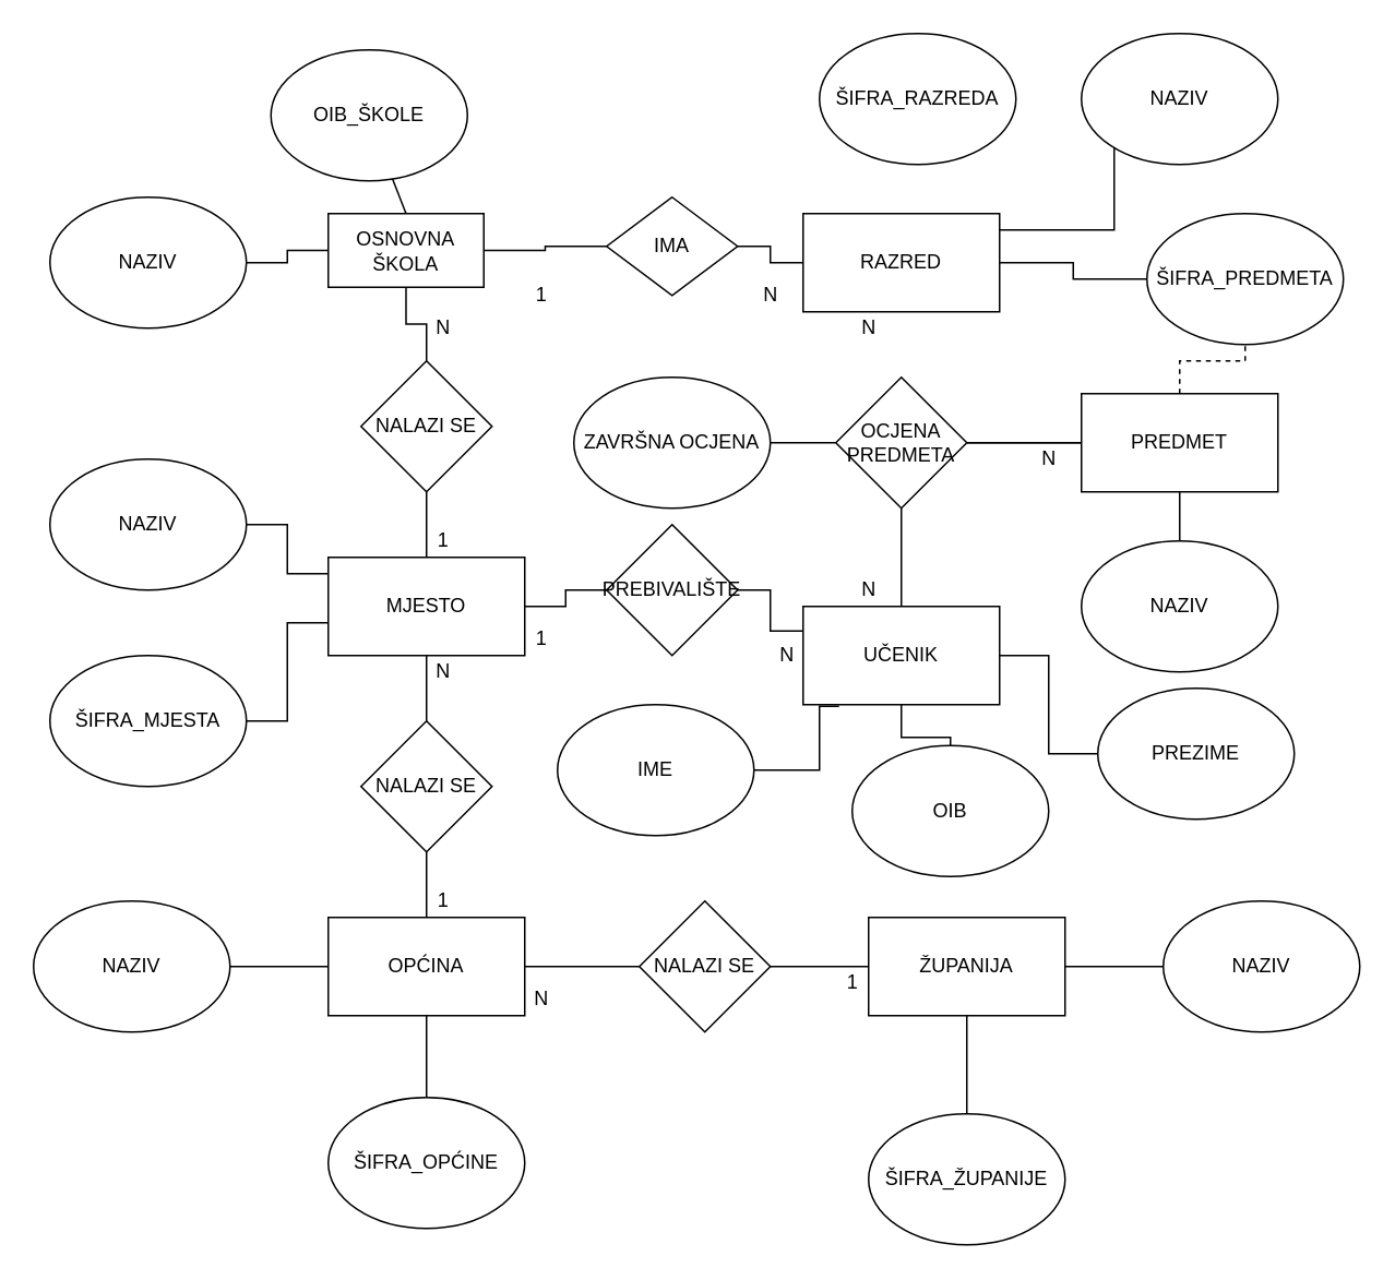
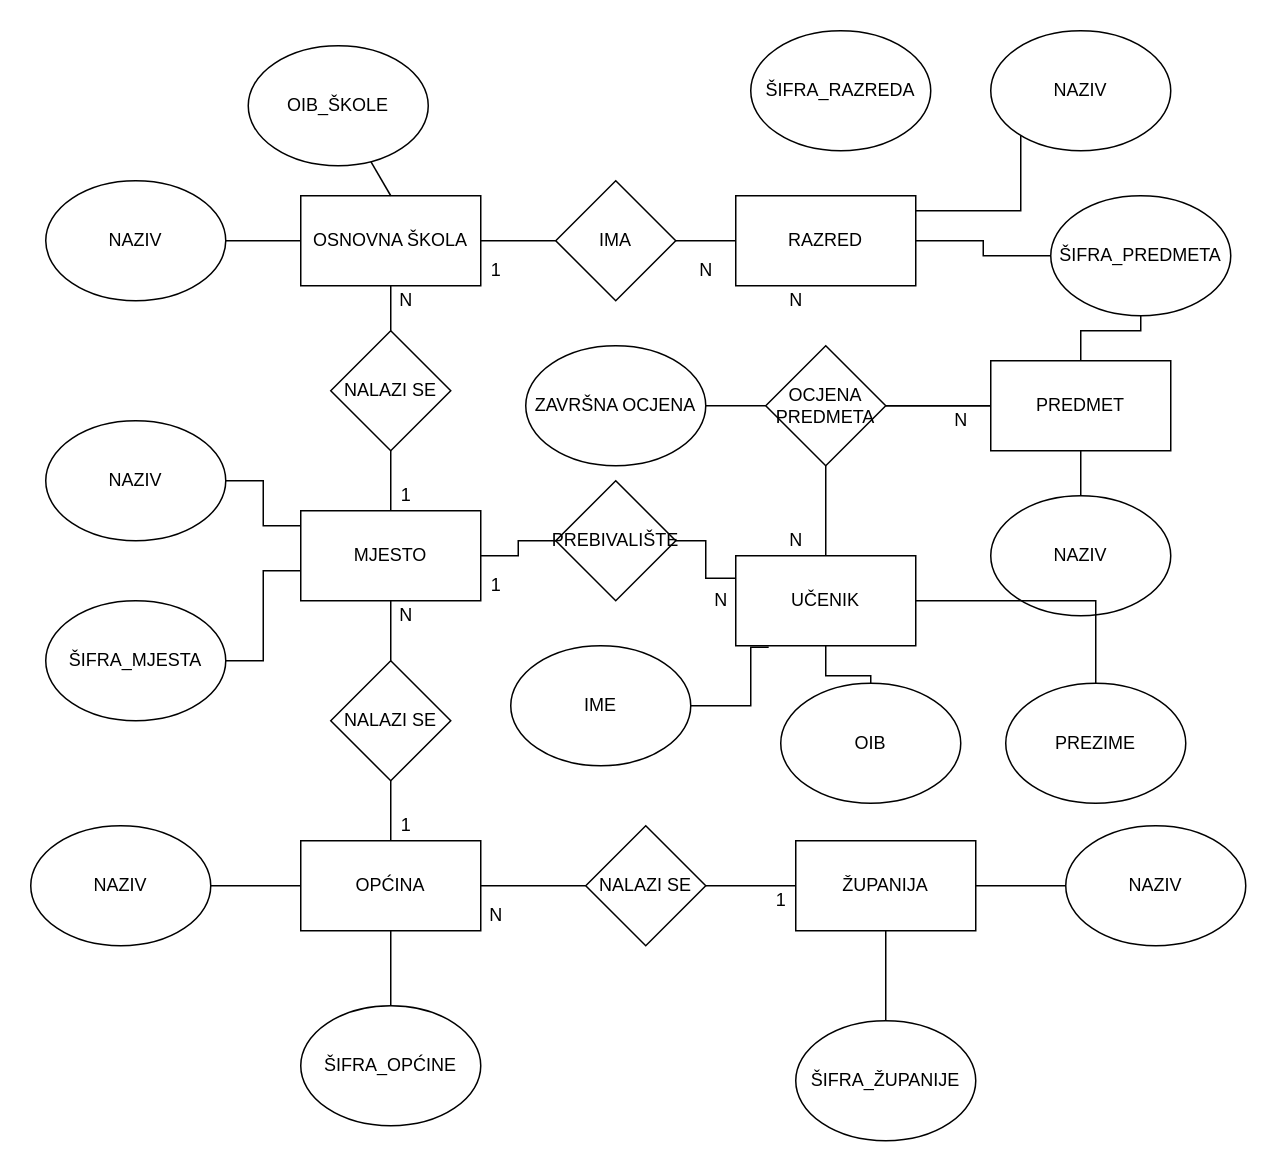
  <mxCell id="0" />
  <mxCell id="1" parent="0" />
  <mxCell id="2" value="" style="edgeStyle=orthogonalEdgeStyle;rounded=0;orthogonalLoop=1;jettySize=auto;html=1;strokeWidth=1;endArrow=none;endFill=0;" edge="1" parent="1" source="5" target="8"><mxGeometry relative="1" as="geometry" /></mxCell>
  <mxCell id="3" value="" style="edgeStyle=orthogonalEdgeStyle;rounded=0;orthogonalLoop=1;jettySize=auto;html=1;endArrow=none;endFill=0;strokeWidth=1;" edge="1" parent="1" source="5" target="10"><mxGeometry relative="1" as="geometry" /></mxCell>
  <mxCell id="4" value="" style="edgeStyle=orthogonalEdgeStyle;rounded=0;orthogonalLoop=1;jettySize=auto;html=1;endArrow=none;endFill=0;strokeWidth=1;" edge="1" parent="1" source="5" target="19"><mxGeometry relative="1" as="geometry" /></mxCell>
- <mxCell id="5" value="OSNOVNA ŠKOLA" style="rounded=0;whiteSpace=wrap;html=1;" vertex="1" parent="1"><mxGeometry x="200" y="130" width="95" height="45" as="geometry" /></mxCell>
+ <mxCell id="5" value="OSNOVNA ŠKOLA" style="rounded=0;whiteSpace=wrap;html=1;" vertex="1" parent="1"><mxGeometry x="200" y="130" width="120" height="60" as="geometry" /></mxCell>
  <mxCell id="6" value="OIB_ŠKOLE" style="ellipse;whiteSpace=wrap;html=1;" vertex="1" parent="1"><mxGeometry x="165" y="30" width="120" height="80" as="geometry" /></mxCell>
  <mxCell id="7" value="" style="endArrow=none;html=1;rounded=0;exitX=0.5;exitY=0;exitDx=0;exitDy=0;" edge="1" parent="1" source="5" target="6"><mxGeometry width="50" height="50" relative="1" as="geometry"><mxPoint x="340" y="310" as="sourcePoint" /><mxPoint x="390" y="260" as="targetPoint" /></mxGeometry></mxCell>
  <mxCell id="8" value="NAZIV" style="ellipse;whiteSpace=wrap;html=1;" vertex="1" parent="1"><mxGeometry x="30" y="120" width="120" height="80" as="geometry" /></mxCell>
  <mxCell id="9" value="" style="edgeStyle=orthogonalEdgeStyle;rounded=0;orthogonalLoop=1;jettySize=auto;html=1;endArrow=none;endFill=0;strokeWidth=1;" edge="1" parent="1" source="10" target="13"><mxGeometry relative="1" as="geometry" /></mxCell>
- <mxCell id="10" value="IMA" style="rhombus;whiteSpace=wrap;html=1;" vertex="1" parent="1"><mxGeometry x="370" y="120" width="80" height="60" as="geometry" /></mxCell>
+ <mxCell id="10" value="IMA" style="rhombus;whiteSpace=wrap;html=1;" vertex="1" parent="1"><mxGeometry x="370" y="120" width="80" height="80" as="geometry" /></mxCell>
  <mxCell id="11" value="" style="edgeStyle=orthogonalEdgeStyle;rounded=0;orthogonalLoop=1;jettySize=auto;html=1;endArrow=none;endFill=0;strokeWidth=1;" edge="1" parent="1" source="13" target="54"><mxGeometry relative="1" as="geometry" /></mxCell>
  <mxCell id="12" style="edgeStyle=orthogonalEdgeStyle;rounded=0;orthogonalLoop=1;jettySize=auto;html=1;endArrow=none;endFill=0;strokeWidth=1;" edge="1" parent="1" source="13" target="15"><mxGeometry relative="1" as="geometry"><Array as="points"><mxPoint x="680" y="140" /></Array></mxGeometry></mxCell>
  <mxCell id="13" value="RAZRED" style="rounded=0;whiteSpace=wrap;html=1;" vertex="1" parent="1"><mxGeometry x="490" y="130" width="120" height="60" as="geometry" /></mxCell>
  <mxCell id="14" value="ŠIFRA_RAZREDA" style="ellipse;whiteSpace=wrap;html=1;" vertex="1" parent="1"><mxGeometry x="500" y="20" width="120" height="80" as="geometry" /></mxCell>
  <mxCell id="15" value="NAZIV" style="ellipse;whiteSpace=wrap;html=1;" vertex="1" parent="1"><mxGeometry x="660" y="20" width="120" height="80" as="geometry" /></mxCell>
  <mxCell id="16" value="N" style="text;html=1;align=center;verticalAlign=middle;resizable=0;points=[];autosize=1;strokeColor=none;fillColor=none;" vertex="1" parent="1"><mxGeometry x="460" y="170" width="20" height="20" as="geometry" /></mxCell>
  <mxCell id="17" value="1" style="text;html=1;align=center;verticalAlign=middle;resizable=0;points=[];autosize=1;strokeColor=none;fillColor=none;" vertex="1" parent="1"><mxGeometry x="320" y="170" width="20" height="20" as="geometry" /></mxCell>
  <mxCell id="18" value="" style="edgeStyle=orthogonalEdgeStyle;rounded=0;orthogonalLoop=1;jettySize=auto;html=1;endArrow=none;endFill=0;strokeWidth=1;" edge="1" parent="1" source="19" target="24"><mxGeometry relative="1" as="geometry" /></mxCell>
  <mxCell id="19" value="NALAZI SE" style="rhombus;whiteSpace=wrap;html=1;" vertex="1" parent="1"><mxGeometry x="220" y="220" width="80" height="80" as="geometry" /></mxCell>
  <mxCell id="20" value="N" style="text;html=1;align=center;verticalAlign=middle;resizable=0;points=[];autosize=1;strokeColor=none;fillColor=none;" vertex="1" parent="1"><mxGeometry x="260" y="190" width="20" height="20" as="geometry" /></mxCell>
  <mxCell id="21" value="" style="edgeStyle=orthogonalEdgeStyle;rounded=0;orthogonalLoop=1;jettySize=auto;html=1;endArrow=none;endFill=0;strokeWidth=1;" edge="1" parent="1" source="24" target="26"><mxGeometry relative="1" as="geometry" /></mxCell>
  <mxCell id="22" style="edgeStyle=orthogonalEdgeStyle;rounded=0;orthogonalLoop=1;jettySize=auto;html=1;endArrow=none;endFill=0;strokeWidth=1;" edge="1" parent="1" source="24" target="28"><mxGeometry relative="1" as="geometry"><Array as="points"><mxPoint x="175" y="350" /><mxPoint x="175" y="320" /></Array></mxGeometry></mxCell>
  <mxCell id="23" style="edgeStyle=orthogonalEdgeStyle;rounded=0;orthogonalLoop=1;jettySize=auto;html=1;endArrow=none;endFill=0;strokeWidth=1;" edge="1" parent="1" source="24" target="29"><mxGeometry relative="1" as="geometry"><Array as="points"><mxPoint x="175" y="380" /><mxPoint x="175" y="440" /></Array></mxGeometry></mxCell>
  <mxCell id="24" value="MJESTO" style="rounded=0;whiteSpace=wrap;html=1;" vertex="1" parent="1"><mxGeometry x="200" y="340" width="120" height="60" as="geometry" /></mxCell>
  <mxCell id="25" value="" style="edgeStyle=orthogonalEdgeStyle;rounded=0;orthogonalLoop=1;jettySize=auto;html=1;endArrow=none;endFill=0;strokeWidth=1;" edge="1" parent="1" source="26" target="34"><mxGeometry relative="1" as="geometry" /></mxCell>
  <mxCell id="26" value="NALAZI SE" style="rhombus;whiteSpace=wrap;html=1;" vertex="1" parent="1"><mxGeometry x="220" y="440" width="80" height="80" as="geometry" /></mxCell>
  <mxCell id="27" value="1" style="text;html=1;align=center;verticalAlign=middle;resizable=0;points=[];autosize=1;strokeColor=none;fillColor=none;" vertex="1" parent="1"><mxGeometry x="260" y="320" width="20" height="20" as="geometry" /></mxCell>
  <mxCell id="28" value="NAZIV" style="ellipse;whiteSpace=wrap;html=1;" vertex="1" parent="1"><mxGeometry x="30" y="280" width="120" height="80" as="geometry" /></mxCell>
  <mxCell id="29" value="ŠIFRA_MJESTA" style="ellipse;whiteSpace=wrap;html=1;" vertex="1" parent="1"><mxGeometry x="30" y="400" width="120" height="80" as="geometry" /></mxCell>
  <mxCell id="30" value="N" style="text;html=1;align=center;verticalAlign=middle;resizable=0;points=[];autosize=1;strokeColor=none;fillColor=none;" vertex="1" parent="1"><mxGeometry x="260" y="400" width="20" height="20" as="geometry" /></mxCell>
  <mxCell id="31" value="" style="edgeStyle=orthogonalEdgeStyle;rounded=0;orthogonalLoop=1;jettySize=auto;html=1;endArrow=none;endFill=0;strokeWidth=1;" edge="1" parent="1" source="34" target="37"><mxGeometry relative="1" as="geometry" /></mxCell>
  <mxCell id="32" value="" style="edgeStyle=orthogonalEdgeStyle;rounded=0;orthogonalLoop=1;jettySize=auto;html=1;endArrow=none;endFill=0;strokeWidth=1;" edge="1" parent="1" source="34" target="36"><mxGeometry relative="1" as="geometry" /></mxCell>
  <mxCell id="33" value="" style="edgeStyle=orthogonalEdgeStyle;rounded=0;orthogonalLoop=1;jettySize=auto;html=1;endArrow=none;endFill=0;strokeWidth=1;" edge="1" parent="1" source="34" target="39"><mxGeometry relative="1" as="geometry" /></mxCell>
  <mxCell id="34" value="OPĆINA" style="rounded=0;whiteSpace=wrap;html=1;" vertex="1" parent="1"><mxGeometry x="200" y="560" width="120" height="60" as="geometry" /></mxCell>
  <mxCell id="35" value="1" style="text;html=1;align=center;verticalAlign=middle;resizable=0;points=[];autosize=1;strokeColor=none;fillColor=none;" vertex="1" parent="1"><mxGeometry x="260" y="540" width="20" height="20" as="geometry" /></mxCell>
  <mxCell id="36" value="NAZIV" style="ellipse;whiteSpace=wrap;html=1;" vertex="1" parent="1"><mxGeometry x="20" y="550" width="120" height="80" as="geometry" /></mxCell>
  <mxCell id="37" value="ŠIFRA_OPĆINE" style="ellipse;whiteSpace=wrap;html=1;" vertex="1" parent="1"><mxGeometry x="200" y="670" width="120" height="80" as="geometry" /></mxCell>
  <mxCell id="38" value="" style="edgeStyle=orthogonalEdgeStyle;rounded=0;orthogonalLoop=1;jettySize=auto;html=1;endArrow=none;endFill=0;strokeWidth=1;" edge="1" parent="1" source="39" target="43"><mxGeometry relative="1" as="geometry" /></mxCell>
  <mxCell id="39" value="NALAZI SE" style="rhombus;whiteSpace=wrap;html=1;" vertex="1" parent="1"><mxGeometry x="390" y="550" width="80" height="80" as="geometry" /></mxCell>
  <mxCell id="40" value="N" style="text;html=1;align=center;verticalAlign=middle;resizable=0;points=[];autosize=1;strokeColor=none;fillColor=none;" vertex="1" parent="1"><mxGeometry x="320" y="600" width="20" height="20" as="geometry" /></mxCell>
  <mxCell id="41" value="" style="edgeStyle=orthogonalEdgeStyle;rounded=0;orthogonalLoop=1;jettySize=auto;html=1;endArrow=none;endFill=0;strokeWidth=1;" edge="1" parent="1" source="43" target="44"><mxGeometry relative="1" as="geometry" /></mxCell>
  <mxCell id="42" value="" style="edgeStyle=orthogonalEdgeStyle;rounded=0;orthogonalLoop=1;jettySize=auto;html=1;endArrow=none;endFill=0;strokeWidth=1;" edge="1" parent="1" source="43" target="46"><mxGeometry relative="1" as="geometry" /></mxCell>
  <mxCell id="43" value="ŽUPANIJA" style="rounded=0;whiteSpace=wrap;html=1;" vertex="1" parent="1"><mxGeometry x="530" y="560" width="120" height="60" as="geometry" /></mxCell>
  <mxCell id="44" value="ŠIFRA_ŽUPANIJE" style="ellipse;whiteSpace=wrap;html=1;" vertex="1" parent="1"><mxGeometry x="530" y="680" width="120" height="80" as="geometry" /></mxCell>
  <mxCell id="45" value="1" style="text;html=1;align=center;verticalAlign=middle;resizable=0;points=[];autosize=1;strokeColor=none;fillColor=none;" vertex="1" parent="1"><mxGeometry x="510" y="590" width="20" height="20" as="geometry" /></mxCell>
  <mxCell id="46" value="NAZIV" style="ellipse;whiteSpace=wrap;html=1;" vertex="1" parent="1"><mxGeometry x="710" y="550" width="120" height="80" as="geometry" /></mxCell>
  <mxCell id="47" value="OCJENA PREDMETA" style="rhombus;whiteSpace=wrap;html=1;" vertex="1" parent="1"><mxGeometry x="510" y="230" width="80" height="80" as="geometry" /></mxCell>
  <mxCell id="48" value="N" style="text;html=1;align=center;verticalAlign=middle;resizable=0;points=[];autosize=1;strokeColor=none;fillColor=none;" vertex="1" parent="1"><mxGeometry x="520" y="190" width="20" height="20" as="geometry" /></mxCell>
- <mxCell id="49" value="" style="edgeStyle=orthogonalEdgeStyle;rounded=0;orthogonalLoop=1;jettySize=auto;html=1;endArrow=none;endFill=0;strokeWidth=1;dashed=1;" edge="1" parent="1" source="53" target="54"><mxGeometry relative="1" as="geometry" /></mxCell>
+ <mxCell id="49" value="" style="edgeStyle=orthogonalEdgeStyle;rounded=0;orthogonalLoop=1;jettySize=auto;html=1;endArrow=none;endFill=0;strokeWidth=1;" edge="1" parent="1" source="53" target="54"><mxGeometry relative="1" as="geometry" /></mxCell>
  <mxCell id="50" value="" style="edgeStyle=orthogonalEdgeStyle;rounded=0;orthogonalLoop=1;jettySize=auto;html=1;endArrow=none;endFill=0;strokeWidth=1;" edge="1" parent="1" source="53" target="55"><mxGeometry relative="1" as="geometry" /></mxCell>
  <mxCell id="51" value="" style="edgeStyle=orthogonalEdgeStyle;rounded=0;orthogonalLoop=1;jettySize=auto;html=1;endArrow=none;endFill=0;strokeWidth=1;" edge="1" parent="1" source="53" target="47"><mxGeometry relative="1" as="geometry" /></mxCell>
  <mxCell id="52" value="" style="edgeStyle=orthogonalEdgeStyle;rounded=0;orthogonalLoop=1;jettySize=auto;html=1;endArrow=none;endFill=0;strokeWidth=1;" edge="1" parent="1" source="53" target="47"><mxGeometry relative="1" as="geometry" /></mxCell>
  <mxCell id="53" value="PREDMET" style="rounded=0;whiteSpace=wrap;html=1;" vertex="1" parent="1"><mxGeometry x="660" y="240" width="120" height="60" as="geometry" /></mxCell>
  <mxCell id="54" value="ŠIFRA_PREDMETA" style="ellipse;whiteSpace=wrap;html=1;" vertex="1" parent="1"><mxGeometry x="700" y="130" width="120" height="80" as="geometry" /></mxCell>
  <mxCell id="55" value="NAZIV" style="ellipse;whiteSpace=wrap;html=1;" vertex="1" parent="1"><mxGeometry x="660" y="330" width="120" height="80" as="geometry" /></mxCell>
  <mxCell id="56" value="N" style="text;html=1;align=center;verticalAlign=middle;resizable=0;points=[];autosize=1;strokeColor=none;fillColor=none;" vertex="1" parent="1"><mxGeometry x="630" y="270" width="20" height="20" as="geometry" /></mxCell>
  <mxCell id="57" value="" style="edgeStyle=orthogonalEdgeStyle;rounded=0;orthogonalLoop=1;jettySize=auto;html=1;endArrow=none;endFill=0;strokeWidth=1;" edge="1" parent="1" source="58" target="47"><mxGeometry relative="1" as="geometry" /></mxCell>
  <mxCell id="58" value="ZAVRŠNA OCJENA" style="ellipse;whiteSpace=wrap;html=1;" vertex="1" parent="1"><mxGeometry x="350" y="230" width="120" height="80" as="geometry" /></mxCell>
  <mxCell id="59" style="edgeStyle=orthogonalEdgeStyle;rounded=0;orthogonalLoop=1;jettySize=auto;html=1;endArrow=none;endFill=0;strokeWidth=1;" edge="1" parent="1" source="62" target="63"><mxGeometry relative="1" as="geometry" /></mxCell>
  <mxCell id="60" value="" style="edgeStyle=orthogonalEdgeStyle;rounded=0;orthogonalLoop=1;jettySize=auto;html=1;endArrow=none;endFill=0;strokeWidth=1;" edge="1" parent="1" source="62" target="64"><mxGeometry relative="1" as="geometry" /></mxCell>
  <mxCell id="61" value="" style="edgeStyle=orthogonalEdgeStyle;rounded=0;orthogonalLoop=1;jettySize=auto;html=1;endArrow=none;endFill=0;strokeWidth=1;" edge="1" parent="1" source="62" target="47"><mxGeometry relative="1" as="geometry" /></mxCell>
  <mxCell id="62" value="UČENIK" style="rounded=0;whiteSpace=wrap;html=1;" vertex="1" parent="1"><mxGeometry x="490" y="370" width="120" height="60" as="geometry" /></mxCell>
- <mxCell id="63" value="PREZIME" style="ellipse;whiteSpace=wrap;html=1;" vertex="1" parent="1"><mxGeometry x="670" y="420" width="120" height="80" as="geometry" /></mxCell>
+ <mxCell id="63" value="PREZIME" style="ellipse;whiteSpace=wrap;html=1;" vertex="1" parent="1"><mxGeometry x="670" y="455" width="120" height="80" as="geometry" /></mxCell>
  <mxCell id="64" value="OIB" style="ellipse;whiteSpace=wrap;html=1;" vertex="1" parent="1"><mxGeometry x="520" y="455" width="120" height="80" as="geometry" /></mxCell>
  <mxCell id="65" style="edgeStyle=orthogonalEdgeStyle;rounded=0;orthogonalLoop=1;jettySize=auto;html=1;entryX=0.183;entryY=1.017;entryDx=0;entryDy=0;entryPerimeter=0;endArrow=none;endFill=0;strokeWidth=1;" edge="1" parent="1" source="66" target="62"><mxGeometry relative="1" as="geometry"><Array as="points"><mxPoint x="500" y="470" /><mxPoint x="500" y="431" /></Array></mxGeometry></mxCell>
  <mxCell id="66" value="IME" style="ellipse;whiteSpace=wrap;html=1;" vertex="1" parent="1"><mxGeometry x="340" y="430" width="120" height="80" as="geometry" /></mxCell>
  <mxCell id="67" value="" style="edgeStyle=orthogonalEdgeStyle;rounded=0;orthogonalLoop=1;jettySize=auto;html=1;endArrow=none;endFill=0;strokeWidth=1;" edge="1" parent="1" source="69" target="24"><mxGeometry relative="1" as="geometry" /></mxCell>
  <mxCell id="68" style="edgeStyle=orthogonalEdgeStyle;rounded=0;orthogonalLoop=1;jettySize=auto;html=1;entryX=0;entryY=0.25;entryDx=0;entryDy=0;endArrow=none;endFill=0;strokeWidth=1;" edge="1" parent="1" source="69" target="62"><mxGeometry relative="1" as="geometry" /></mxCell>
  <mxCell id="69" value="PREBIVALIŠTE" style="rhombus;whiteSpace=wrap;html=1;" vertex="1" parent="1"><mxGeometry x="370" y="320" width="80" height="80" as="geometry" /></mxCell>
  <mxCell id="70" value="1" style="text;html=1;align=center;verticalAlign=middle;resizable=0;points=[];autosize=1;strokeColor=none;fillColor=none;" vertex="1" parent="1"><mxGeometry x="320" y="380" width="20" height="20" as="geometry" /></mxCell>
  <mxCell id="71" value="N" style="text;html=1;align=center;verticalAlign=middle;resizable=0;points=[];autosize=1;strokeColor=none;fillColor=none;" vertex="1" parent="1"><mxGeometry x="470" y="390" width="20" height="20" as="geometry" /></mxCell>
  <mxCell id="72" value="N" style="text;html=1;align=center;verticalAlign=middle;resizable=0;points=[];autosize=1;strokeColor=none;fillColor=none;" vertex="1" parent="1"><mxGeometry x="520" y="350" width="20" height="20" as="geometry" /></mxCell>
